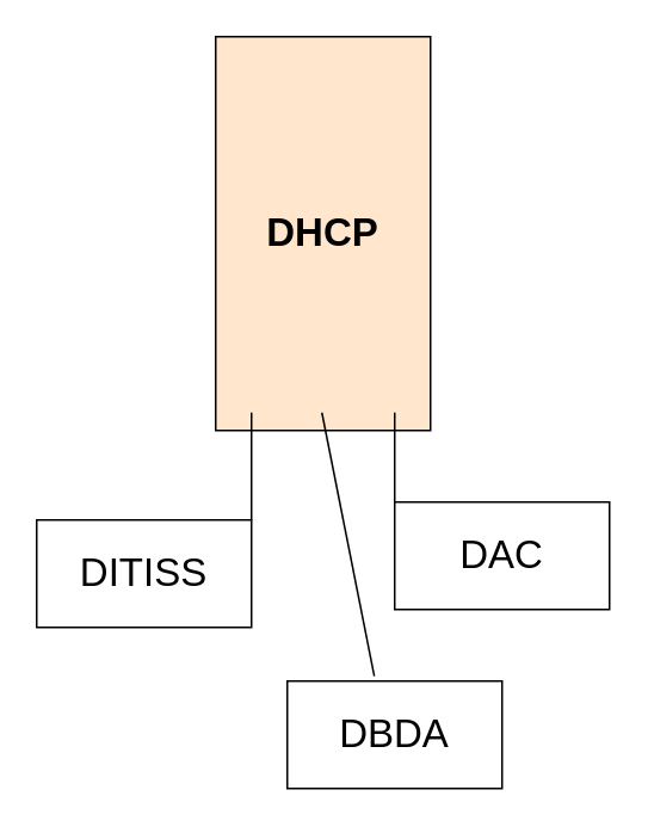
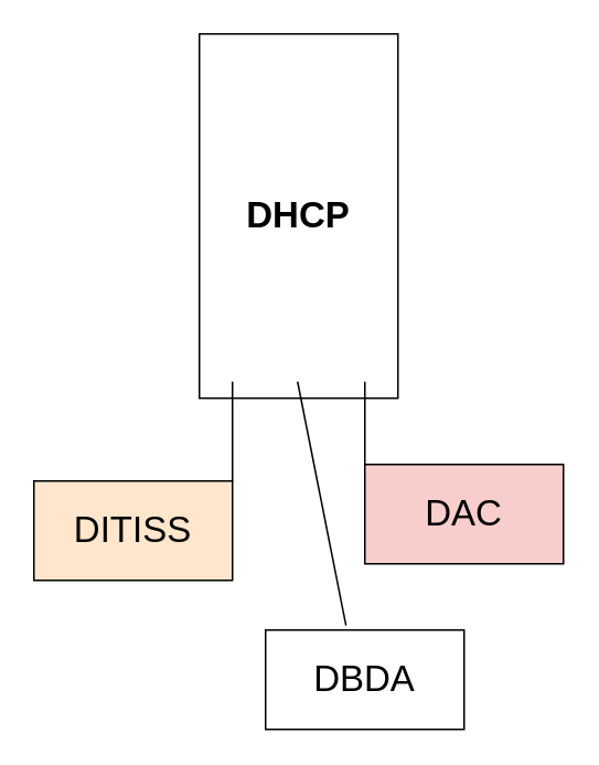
  <mxCell id="0" />
  <mxCell id="1" parent="0" />
- <mxCell id="2" value="DHCP" style="whiteSpace=wrap;html=1;fontStyle=1;fontSize=22;fillColor=#ffe6cc;" vertex="1" parent="1"><mxGeometry x="120" y="20" width="120" height="220" as="geometry" /></mxCell>
+ <mxCell id="2" value="DHCP" style="whiteSpace=wrap;html=1;fontStyle=1;fontSize=22;" vertex="1" parent="1"><mxGeometry x="120" y="20" width="120" height="220" as="geometry" /></mxCell>
  <mxCell id="3" value="" style="edgeStyle=none;orthogonalLoop=1;jettySize=auto;html=1;fontSize=22;endArrow=none;endFill=0;" edge="1" parent="1"><mxGeometry width="80" relative="1" as="geometry"><mxPoint x="140" y="230" as="sourcePoint" /><mxPoint x="140" y="290" as="targetPoint" /><Array as="points" /></mxGeometry></mxCell>
  <mxCell id="4" value="" style="edgeStyle=none;orthogonalLoop=1;jettySize=auto;html=1;fontSize=22;endArrow=none;endFill=0;entryX=0.405;entryY=-0.046;entryDx=0;entryDy=0;entryPerimeter=0;" edge="1" parent="1" target="7"><mxGeometry width="80" relative="1" as="geometry"><mxPoint x="179.33" y="230" as="sourcePoint" /><mxPoint x="179.33" y="290" as="targetPoint" /><Array as="points" /></mxGeometry></mxCell>
  <mxCell id="5" value="" style="edgeStyle=none;orthogonalLoop=1;jettySize=auto;html=1;fontSize=22;endArrow=none;endFill=0;" edge="1" parent="1"><mxGeometry width="80" relative="1" as="geometry"><mxPoint x="220" y="230" as="sourcePoint" /><mxPoint x="220" y="290" as="targetPoint" /><Array as="points" /></mxGeometry></mxCell>
- <mxCell id="6" value="DITISS" style="whiteSpace=wrap;html=1;fontSize=22;" vertex="1" parent="1"><mxGeometry x="20" y="290" width="120" height="60" as="geometry" /></mxCell>
+ <mxCell id="6" value="DITISS" style="whiteSpace=wrap;html=1;fontSize=22;fillColor=#ffe6cc;" vertex="1" parent="1"><mxGeometry x="20" y="290" width="120" height="60" as="geometry" /></mxCell>
  <mxCell id="7" value="DBDA" style="whiteSpace=wrap;html=1;fontSize=22;" vertex="1" parent="1"><mxGeometry x="160" y="380" width="120" height="60" as="geometry" /></mxCell>
- <mxCell id="8" value="DAC" style="whiteSpace=wrap;html=1;fontSize=22;" vertex="1" parent="1"><mxGeometry x="220" y="280" width="120" height="60" as="geometry" /></mxCell>
+ <mxCell id="8" value="DAC" style="whiteSpace=wrap;html=1;fontSize=22;fillColor=#f8cecc;" vertex="1" parent="1"><mxGeometry x="220" y="280" width="120" height="60" as="geometry" /></mxCell>
